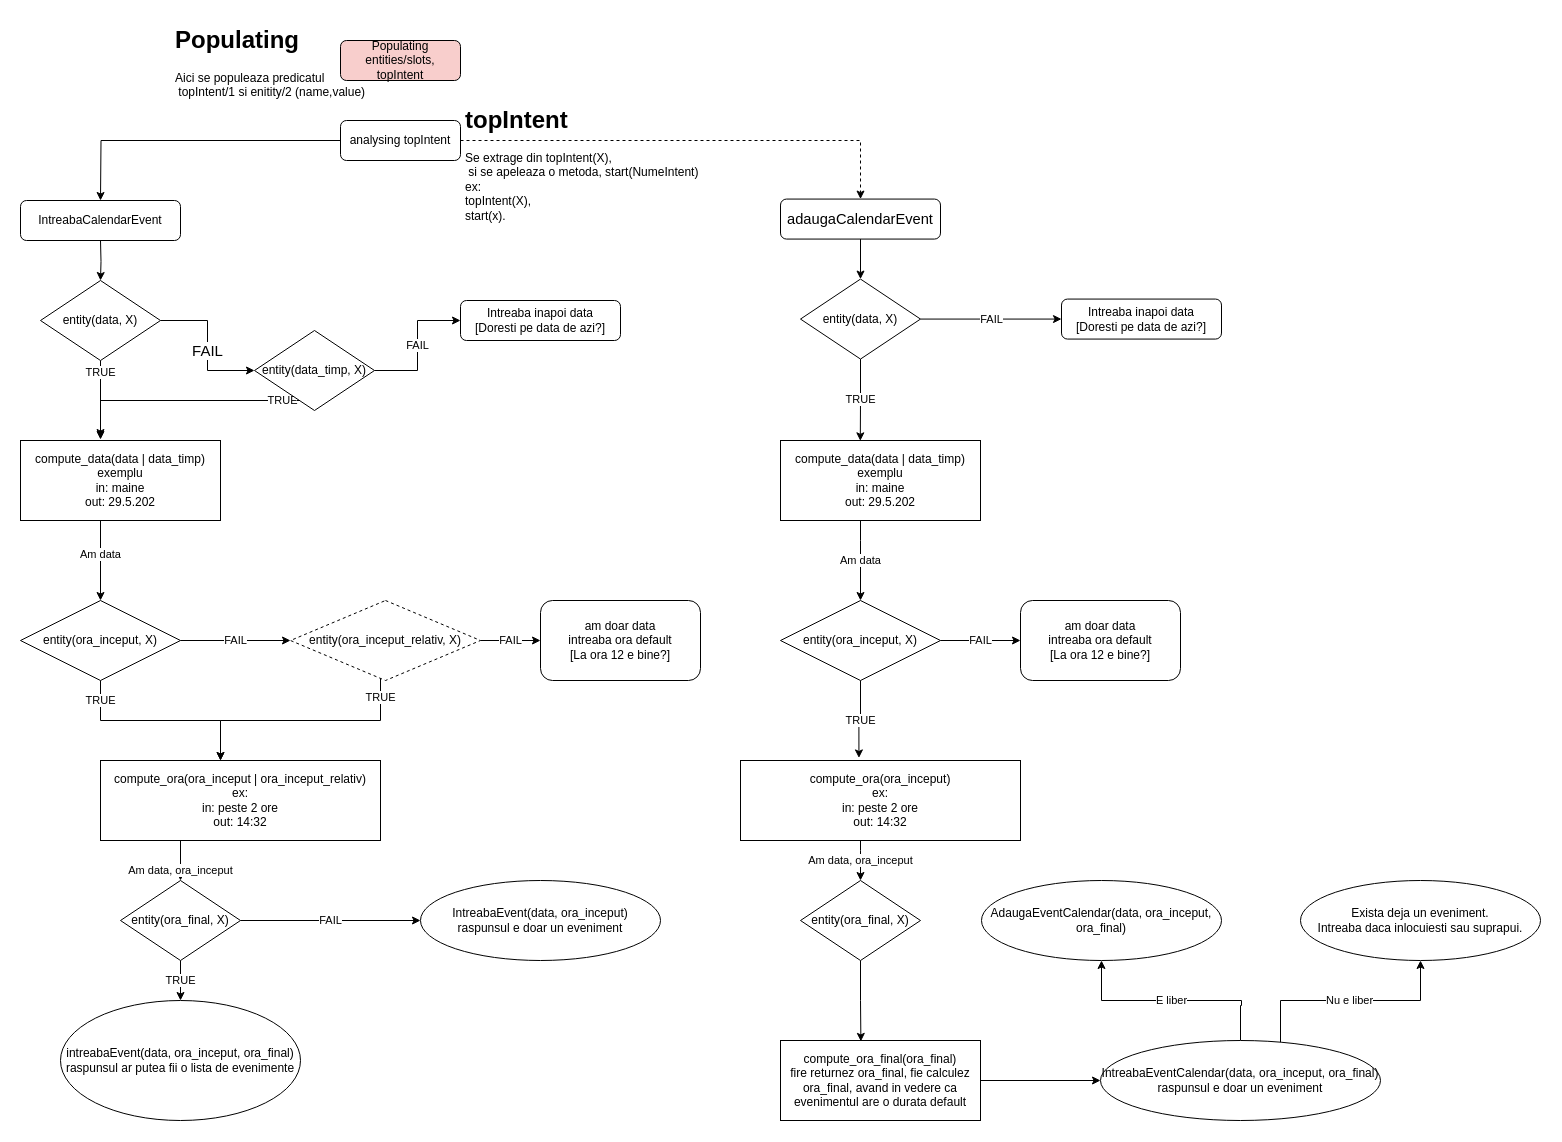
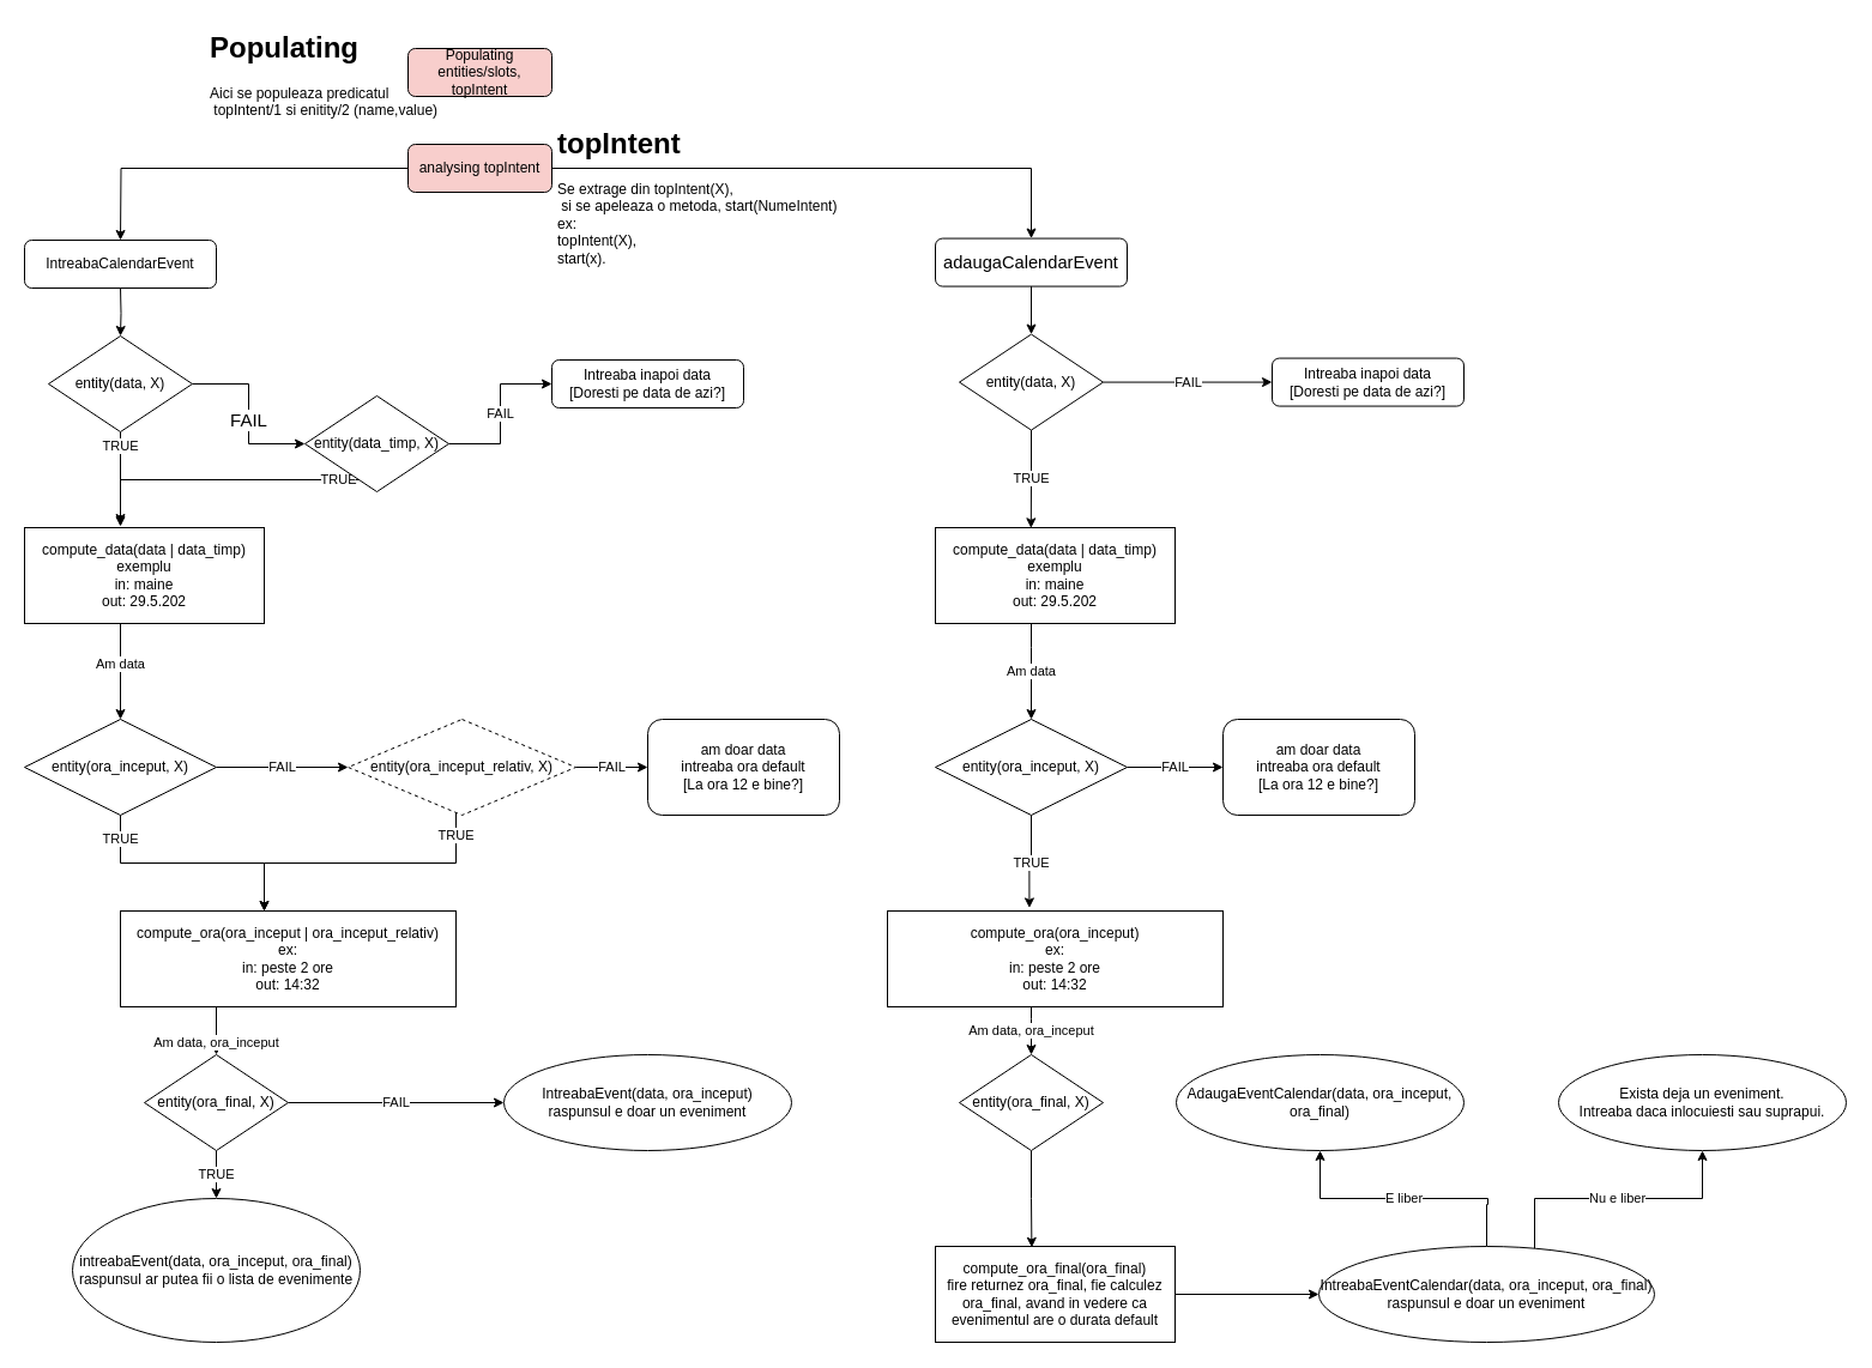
  <mxCell id="0" />
  <mxCell id="1" parent="0" />
  <mxCell id="2" value="Populating entities/slots, topIntent" style="rounded=1;whiteSpace=wrap;html=1;fontSize=12;glass=0;strokeWidth=1;shadow=0;fillColor=#f8cecc;" parent="1" vertex="1"><mxGeometry x="340" y="40" width="120" height="40" as="geometry" /></mxCell>
  <mxCell id="3" style="edgeStyle=orthogonalEdgeStyle;rounded=0;orthogonalLoop=1;jettySize=auto;html=1;" parent="1" source="5" edge="1"><mxGeometry relative="1" as="geometry"><mxPoint x="100" y="200" as="targetPoint" /></mxGeometry></mxCell>
- <mxCell id="4" style="edgeStyle=orthogonalEdgeStyle;rounded=0;orthogonalLoop=1;jettySize=auto;html=1;entryX=0.5;entryY=0;entryDx=0;entryDy=0;dashed=1;" parent="1" source="5" target="33" edge="1"><mxGeometry relative="1" as="geometry" /></mxCell>
- <mxCell id="5" value="analysing topIntent&lt;br&gt;" style="rounded=1;whiteSpace=wrap;html=1;fontSize=12;glass=0;strokeWidth=1;shadow=0;" parent="1" vertex="1"><mxGeometry x="340" y="120" width="120" height="40" as="geometry" /></mxCell>
+ <mxCell id="4" style="edgeStyle=orthogonalEdgeStyle;rounded=0;orthogonalLoop=1;jettySize=auto;html=1;entryX=0.5;entryY=0;entryDx=0;entryDy=0;" parent="1" source="5" target="33" edge="1"><mxGeometry relative="1" as="geometry" /></mxCell>
+ <mxCell id="5" value="analysing topIntent&lt;br&gt;" style="rounded=1;whiteSpace=wrap;html=1;fontSize=12;glass=0;strokeWidth=1;shadow=0;fillColor=#f8cecc;" parent="1" vertex="1"><mxGeometry x="340" y="120" width="120" height="40" as="geometry" /></mxCell>
  <mxCell id="6" value="" style="edgeStyle=orthogonalEdgeStyle;rounded=0;orthogonalLoop=1;jettySize=auto;html=1;" parent="1" target="9" edge="1"><mxGeometry relative="1" as="geometry"><mxPoint x="100" y="240" as="sourcePoint" /></mxGeometry></mxCell>
  <mxCell id="7" value="&lt;span style=&quot;font-size: 15px&quot;&gt;FAIL&lt;/span&gt;" style="edgeStyle=orthogonalEdgeStyle;rounded=0;orthogonalLoop=1;jettySize=auto;html=1;exitX=1;exitY=0.5;exitDx=0;exitDy=0;entryX=0;entryY=0.5;entryDx=0;entryDy=0;" parent="1" source="9" target="13" edge="1"><mxGeometry x="0.064" relative="1" as="geometry"><mxPoint as="offset" /></mxGeometry></mxCell>
  <mxCell id="8" value="TRUE" style="edgeStyle=orthogonalEdgeStyle;rounded=0;orthogonalLoop=1;jettySize=auto;html=1;entryX=0.4;entryY=-0.037;entryDx=0;entryDy=0;entryPerimeter=0;" parent="1" source="9" target="23" edge="1"><mxGeometry x="-0.696" relative="1" as="geometry"><mxPoint as="offset" /></mxGeometry></mxCell>
  <mxCell id="9" value="entity(data, X)" style="rhombus;whiteSpace=wrap;html=1;" parent="1" vertex="1"><mxGeometry x="40" y="280" width="120" height="80" as="geometry" /></mxCell>
  <mxCell id="10" style="edgeStyle=orthogonalEdgeStyle;rounded=0;orthogonalLoop=1;jettySize=auto;html=1;exitX=0.5;exitY=1;exitDx=0;exitDy=0;" parent="1" source="9" target="9" edge="1"><mxGeometry relative="1" as="geometry" /></mxCell>
  <mxCell id="11" value="FAIL" style="edgeStyle=orthogonalEdgeStyle;rounded=0;orthogonalLoop=1;jettySize=auto;html=1;entryX=0;entryY=0.5;entryDx=0;entryDy=0;" parent="1" source="13" target="20" edge="1"><mxGeometry relative="1" as="geometry"><mxPoint x="460" y="280" as="targetPoint" /><Array as="points" /></mxGeometry></mxCell>
  <mxCell id="12" value="TRUE" style="edgeStyle=orthogonalEdgeStyle;rounded=0;orthogonalLoop=1;jettySize=auto;html=1;entryX=0.4;entryY=-0.012;entryDx=0;entryDy=0;entryPerimeter=0;" parent="1" source="13" target="23" edge="1"><mxGeometry x="-0.855" relative="1" as="geometry"><Array as="points"><mxPoint x="314" y="400" /><mxPoint x="100" y="400" /></Array><mxPoint as="offset" /></mxGeometry></mxCell>
  <mxCell id="13" value="entity(data_timp, X)" style="rhombus;whiteSpace=wrap;html=1;" parent="1" vertex="1"><mxGeometry x="254" y="330" width="120" height="80" as="geometry" /></mxCell>
  <mxCell id="14" value="FAIL&lt;br&gt;" style="edgeStyle=orthogonalEdgeStyle;rounded=0;orthogonalLoop=1;jettySize=auto;html=1;entryX=0;entryY=0.5;entryDx=0;entryDy=0;" parent="1" source="16" target="19" edge="1"><mxGeometry relative="1" as="geometry" /></mxCell>
  <mxCell id="15" value="TRUE" style="edgeStyle=orthogonalEdgeStyle;rounded=0;orthogonalLoop=1;jettySize=auto;html=1;" parent="1" source="16" target="25" edge="1"><mxGeometry x="-0.797" relative="1" as="geometry"><mxPoint x="230" y="660" as="targetPoint" /><Array as="points"><mxPoint x="100" y="720" /><mxPoint x="220" y="720" /></Array><mxPoint as="offset" /></mxGeometry></mxCell>
  <mxCell id="16" value="entity(ora_inceput, X)" style="rhombus;whiteSpace=wrap;html=1;" parent="1" vertex="1"><mxGeometry x="20" y="600" width="160" height="80" as="geometry" /></mxCell>
  <mxCell id="17" value="FAIL&lt;br&gt;" style="edgeStyle=orthogonalEdgeStyle;rounded=0;orthogonalLoop=1;jettySize=auto;html=1;entryX=0;entryY=0.5;entryDx=0;entryDy=0;" parent="1" source="19" target="21" edge="1"><mxGeometry relative="1" as="geometry" /></mxCell>
  <mxCell id="18" value="TRUE" style="edgeStyle=orthogonalEdgeStyle;rounded=0;orthogonalLoop=1;jettySize=auto;html=1;" parent="1" source="19" target="25" edge="1"><mxGeometry x="-0.84" relative="1" as="geometry"><Array as="points"><mxPoint x="380" y="720" /><mxPoint x="220" y="720" /></Array><mxPoint as="offset" /></mxGeometry></mxCell>
  <mxCell id="19" value="entity(ora_inceput_relativ, X)" style="rhombus;whiteSpace=wrap;html=1;dashed=1;" parent="1" vertex="1"><mxGeometry x="290" y="600" width="190" height="80" as="geometry" /></mxCell>
  <mxCell id="20" value="Intreaba inapoi data&lt;br&gt;[Doresti pe data de azi?]" style="rounded=1;whiteSpace=wrap;html=1;" parent="1" vertex="1"><mxGeometry x="460" y="300" width="160" height="40" as="geometry" /></mxCell>
  <mxCell id="21" value="am doar data&lt;br&gt;intreaba ora default&lt;br&gt;[La ora 12 e bine?]" style="rounded=1;whiteSpace=wrap;html=1;" parent="1" vertex="1"><mxGeometry x="540" y="600" width="160" height="80" as="geometry" /></mxCell>
  <mxCell id="22" value="Am data&lt;br&gt;" style="edgeStyle=orthogonalEdgeStyle;rounded=0;orthogonalLoop=1;jettySize=auto;html=1;entryX=0.5;entryY=0;entryDx=0;entryDy=0;" parent="1" source="23" target="16" edge="1"><mxGeometry x="-0.142" relative="1" as="geometry"><Array as="points"><mxPoint x="100" y="550" /><mxPoint x="100" y="550" /></Array><mxPoint as="offset" /></mxGeometry></mxCell>
  <mxCell id="23" value="compute_data(data | data_timp)&lt;br&gt;exemplu&lt;br&gt;in: maine&lt;br&gt;out: 29.5.202" style="rounded=0;whiteSpace=wrap;html=1;" parent="1" vertex="1"><mxGeometry x="20" y="440" width="200" height="80" as="geometry" /></mxCell>
  <mxCell id="24" value="Am data, ora_inceput" style="edgeStyle=orthogonalEdgeStyle;rounded=0;orthogonalLoop=1;jettySize=auto;html=1;entryX=0.5;entryY=0;entryDx=0;entryDy=0;" parent="1" source="25" target="28" edge="1"><mxGeometry x="0.52" relative="1" as="geometry"><Array as="points"><mxPoint x="180" y="810" /><mxPoint x="180" y="810" /></Array><mxPoint as="offset" /></mxGeometry></mxCell>
  <mxCell id="25" value="compute_ora(ora_inceput | ora_inceput_relativ)&lt;br&gt;ex:&lt;br&gt;in: peste 2 ore&lt;br&gt;out: 14:32" style="rounded=0;whiteSpace=wrap;html=1;" parent="1" vertex="1"><mxGeometry x="100" y="760" width="280" height="80" as="geometry" /></mxCell>
  <mxCell id="26" value="TRUE" style="edgeStyle=orthogonalEdgeStyle;rounded=0;orthogonalLoop=1;jettySize=auto;html=1;entryX=0.5;entryY=0;entryDx=0;entryDy=0;" parent="1" source="28" target="29" edge="1"><mxGeometry relative="1" as="geometry"><mxPoint as="offset" /></mxGeometry></mxCell>
  <mxCell id="27" value="FAIL" style="edgeStyle=orthogonalEdgeStyle;rounded=0;orthogonalLoop=1;jettySize=auto;html=1;entryX=0;entryY=0.5;entryDx=0;entryDy=0;" parent="1" source="28" target="30" edge="1"><mxGeometry relative="1" as="geometry"><Array as="points"><mxPoint x="420" y="920" /></Array></mxGeometry></mxCell>
  <mxCell id="28" value="entity(ora_final, X)" style="rhombus;whiteSpace=wrap;html=1;" parent="1" vertex="1"><mxGeometry x="120" y="880" width="120" height="80" as="geometry" /></mxCell>
  <mxCell id="29" value="intreabaEvent(data, ora_inceput, ora_final)&lt;br&gt;raspunsul ar putea fii o lista de evenimente" style="ellipse;whiteSpace=wrap;html=1;" parent="1" vertex="1"><mxGeometry x="60" y="1000" width="240" height="120" as="geometry" /></mxCell>
  <mxCell id="30" value="IntreabaEvent(data, ora_inceput)&lt;br&gt;raspunsul e doar un eveniment" style="ellipse;whiteSpace=wrap;html=1;" parent="1" vertex="1"><mxGeometry x="420" y="880" width="240" height="80" as="geometry" /></mxCell>
  <mxCell id="31" value="IntreabaCalendarEvent" style="rounded=1;whiteSpace=wrap;html=1;" parent="1" vertex="1"><mxGeometry x="20" y="200" width="160" height="40" as="geometry" /></mxCell>
  <mxCell id="32" style="edgeStyle=orthogonalEdgeStyle;rounded=0;orthogonalLoop=1;jettySize=auto;html=1;entryX=0.5;entryY=0;entryDx=0;entryDy=0;" parent="1" source="33" target="36" edge="1"><mxGeometry relative="1" as="geometry" /></mxCell>
  <mxCell id="33" value="&lt;span id=&quot;docs-internal-guid-46a8edc5-7fff-ff98-55f8-b829856aa859&quot;&gt;&lt;span style=&quot;font-size: 11pt ; font-family: &amp;#34;arial&amp;#34; ; background-color: transparent ; vertical-align: baseline&quot;&gt;adaugaCalendarEvent&lt;/span&gt;&lt;/span&gt;" style="rounded=1;whiteSpace=wrap;html=1;" parent="1" vertex="1"><mxGeometry x="780" y="198.57" width="160" height="40" as="geometry" /></mxCell>
  <mxCell id="34" value="TRUE" style="edgeStyle=orthogonalEdgeStyle;rounded=0;orthogonalLoop=1;jettySize=auto;html=1;entryX=0.399;entryY=0.004;entryDx=0;entryDy=0;entryPerimeter=0;" parent="1" source="36" target="39" edge="1"><mxGeometry relative="1" as="geometry" /></mxCell>
  <mxCell id="35" value="FAIL" style="edgeStyle=orthogonalEdgeStyle;rounded=0;orthogonalLoop=1;jettySize=auto;html=1;" parent="1" source="36" target="40" edge="1"><mxGeometry relative="1" as="geometry" /></mxCell>
  <mxCell id="36" value="entity(data, X)" style="rhombus;whiteSpace=wrap;html=1;" parent="1" vertex="1"><mxGeometry x="800" y="278.57" width="120" height="80" as="geometry" /></mxCell>
  <mxCell id="37" style="edgeStyle=orthogonalEdgeStyle;rounded=0;orthogonalLoop=1;jettySize=auto;html=1;exitX=0.5;exitY=1;exitDx=0;exitDy=0;" parent="1" source="36" target="36" edge="1"><mxGeometry relative="1" as="geometry" /></mxCell>
  <mxCell id="38" value="Am data" style="edgeStyle=orthogonalEdgeStyle;rounded=0;orthogonalLoop=1;jettySize=auto;html=1;entryX=0.5;entryY=0;entryDx=0;entryDy=0;" parent="1" source="39" target="43" edge="1"><mxGeometry relative="1" as="geometry"><Array as="points"><mxPoint x="860" y="540" /><mxPoint x="860" y="540" /></Array></mxGeometry></mxCell>
  <mxCell id="39" value="compute_data(data | data_timp)&lt;br&gt;exemplu&lt;br&gt;in: maine&lt;br&gt;out: 29.5.202" style="rounded=0;whiteSpace=wrap;html=1;" parent="1" vertex="1"><mxGeometry x="780" y="440" width="200" height="80" as="geometry" /></mxCell>
  <mxCell id="40" value="Intreaba inapoi data&lt;br&gt;[Doresti pe data de azi?]" style="rounded=1;whiteSpace=wrap;html=1;" parent="1" vertex="1"><mxGeometry x="1061" y="298.57" width="160" height="40" as="geometry" /></mxCell>
  <mxCell id="41" value="FAIL" style="edgeStyle=orthogonalEdgeStyle;rounded=0;orthogonalLoop=1;jettySize=auto;html=1;entryX=0;entryY=0.5;entryDx=0;entryDy=0;" parent="1" source="43" target="44" edge="1"><mxGeometry relative="1" as="geometry" /></mxCell>
  <mxCell id="42" value="TRUE" style="edgeStyle=orthogonalEdgeStyle;rounded=0;orthogonalLoop=1;jettySize=auto;html=1;entryX=0.423;entryY=-0.032;entryDx=0;entryDy=0;entryPerimeter=0;" parent="1" source="43" target="46" edge="1"><mxGeometry relative="1" as="geometry"><mxPoint x="860" y="750" as="targetPoint" /></mxGeometry></mxCell>
  <mxCell id="43" value="entity(ora_inceput, X)" style="rhombus;whiteSpace=wrap;html=1;" parent="1" vertex="1"><mxGeometry x="780" y="600" width="160" height="80" as="geometry" /></mxCell>
  <mxCell id="44" value="am doar data&lt;br&gt;intreaba ora default&lt;br&gt;[La ora 12 e bine?]" style="rounded=1;whiteSpace=wrap;html=1;" parent="1" vertex="1"><mxGeometry x="1020" y="600" width="160" height="80" as="geometry" /></mxCell>
  <mxCell id="45" value="Am data, ora_inceput" style="edgeStyle=orthogonalEdgeStyle;rounded=0;orthogonalLoop=1;jettySize=auto;html=1;entryX=0.5;entryY=0;entryDx=0;entryDy=0;" parent="1" source="46" target="48" edge="1"><mxGeometry relative="1" as="geometry"><Array as="points"><mxPoint x="860" y="850" /><mxPoint x="860" y="850" /></Array></mxGeometry></mxCell>
  <mxCell id="46" value="compute_ora(ora_inceput)&lt;br&gt;ex:&lt;br&gt;in: peste 2 ore&lt;br&gt;out: 14:32" style="rounded=0;whiteSpace=wrap;html=1;" parent="1" vertex="1"><mxGeometry x="740" y="760" width="280" height="80" as="geometry" /></mxCell>
  <mxCell id="47" style="edgeStyle=orthogonalEdgeStyle;rounded=0;orthogonalLoop=1;jettySize=auto;html=1;entryX=0.402;entryY=0.011;entryDx=0;entryDy=0;entryPerimeter=0;" parent="1" source="48" target="55" edge="1"><mxGeometry relative="1" as="geometry" /></mxCell>
  <mxCell id="48" value="entity(ora_final, X)" style="rhombus;whiteSpace=wrap;html=1;" parent="1" vertex="1"><mxGeometry x="800" y="880" width="120" height="80" as="geometry" /></mxCell>
  <mxCell id="49" value="AdaugaEventCalendar(data, ora_inceput, ora_final)" style="ellipse;whiteSpace=wrap;html=1;" parent="1" vertex="1"><mxGeometry x="981" y="880" width="240" height="80" as="geometry" /></mxCell>
  <mxCell id="50" value="E liber" style="edgeStyle=orthogonalEdgeStyle;rounded=0;orthogonalLoop=1;jettySize=auto;html=1;entryX=0.5;entryY=1;entryDx=0;entryDy=0;" parent="1" source="52" target="49" edge="1"><mxGeometry relative="1" as="geometry"><mxPoint x="1090" y="1010" as="targetPoint" /><Array as="points"><mxPoint x="1240" y="1005" /><mxPoint x="1241" y="1000" /><mxPoint x="1101" y="1000" /></Array></mxGeometry></mxCell>
  <mxCell id="51" value="Nu e liber" style="edgeStyle=orthogonalEdgeStyle;rounded=0;orthogonalLoop=1;jettySize=auto;html=1;entryX=0.5;entryY=1;entryDx=0;entryDy=0;" parent="1" source="52" target="53" edge="1"><mxGeometry relative="1" as="geometry"><Array as="points"><mxPoint x="1280" y="1000" /><mxPoint x="1420" y="1000" /></Array></mxGeometry></mxCell>
  <mxCell id="52" value="IntreabaEventCalendar(data, ora_inceput, ora_final)&lt;br&gt;raspunsul e doar un eveniment" style="ellipse;whiteSpace=wrap;html=1;" parent="1" vertex="1"><mxGeometry x="1100" y="1040" width="280" height="80" as="geometry" /></mxCell>
  <mxCell id="53" value="Exista deja un eveniment.&lt;br&gt;Intreaba daca inlocuiesti sau suprapui." style="ellipse;whiteSpace=wrap;html=1;" parent="1" vertex="1"><mxGeometry x="1300" y="880" width="240" height="80" as="geometry" /></mxCell>
  <mxCell id="54" style="edgeStyle=orthogonalEdgeStyle;rounded=0;orthogonalLoop=1;jettySize=auto;html=1;entryX=0;entryY=0.5;entryDx=0;entryDy=0;" parent="1" source="55" target="52" edge="1"><mxGeometry relative="1" as="geometry" /></mxCell>
  <mxCell id="55" value="compute_ora_final(ora_final)&lt;br&gt;fire returnez ora_final, fie calculez ora_final, avand in vedere ca evenimentul are o durata default" style="rounded=0;whiteSpace=wrap;html=1;" parent="1" vertex="1"><mxGeometry x="780" y="1040" width="200" height="80" as="geometry" /></mxCell>
  <mxCell id="56" value="&lt;h1&gt;topIntent&lt;/h1&gt;&lt;div&gt;&lt;span&gt;Se extrage din topIntent(X),&lt;/span&gt;&lt;br&gt;&lt;/div&gt;&lt;div&gt;&amp;nbsp;si se apeleaza o metoda, start(NumeIntent)&lt;/div&gt;&lt;div&gt;ex:&amp;nbsp;&lt;/div&gt;&lt;div&gt;topIntent(X),&lt;/div&gt;&lt;div&gt;start(x).&lt;/div&gt;" style="text;html=1;strokeColor=none;fillColor=none;spacing=5;spacingTop=-20;whiteSpace=wrap;overflow=hidden;rounded=0;" vertex="1" parent="1"><mxGeometry x="460" y="100" width="380" height="130" as="geometry" /></mxCell>
  <mxCell id="57" value="&lt;h1&gt;Populating&lt;/h1&gt;&lt;div&gt;Aici se populeaza predicatul&lt;/div&gt;&lt;div&gt;&amp;nbsp;topIntent/1 si enitity/2 (name,value)&lt;/div&gt;&lt;div&gt;&lt;br&gt;&lt;/div&gt;" style="text;html=1;strokeColor=none;fillColor=none;spacing=5;spacingTop=-20;whiteSpace=wrap;overflow=hidden;rounded=0;" vertex="1" parent="1"><mxGeometry x="170" y="20" width="200" height="80" as="geometry" /></mxCell>
